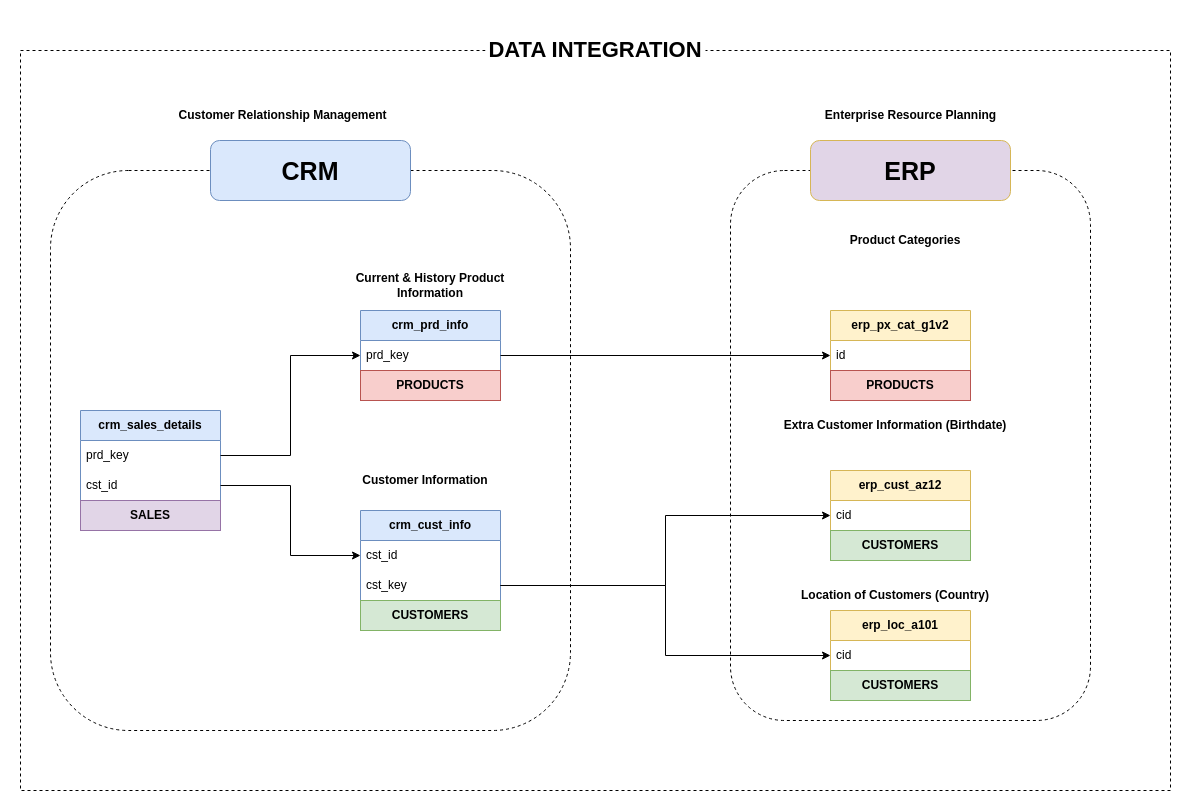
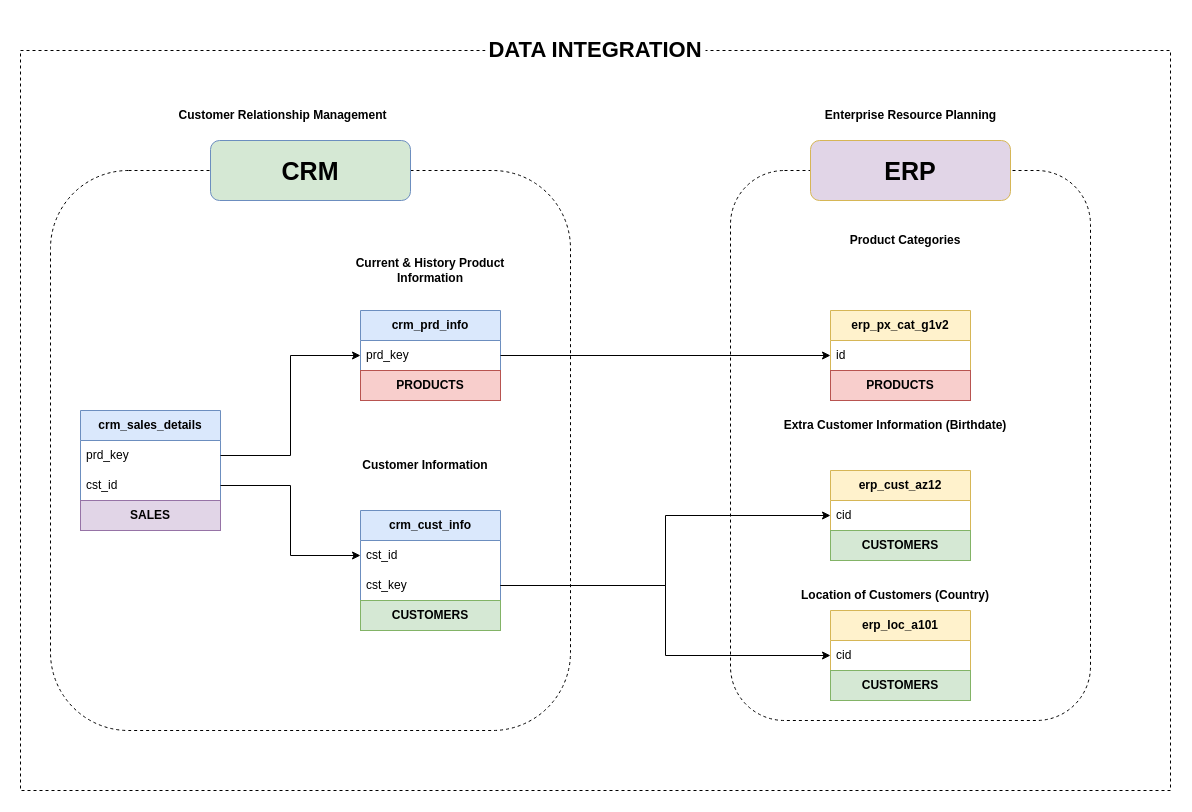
  <mxCell id="0" />
  <mxCell id="1" parent="0" />
  <mxCell id="2" value="" style="rounded=1;whiteSpace=wrap;html=1;fillColor=none;dashed=1;" vertex="1" parent="1"><mxGeometry x="50" y="170" width="520" height="560" as="geometry" /></mxCell>
  <mxCell id="3" value="" style="rounded=1;whiteSpace=wrap;html=1;fillColor=none;dashed=1;" vertex="1" parent="1"><mxGeometry x="730" y="170" width="360" height="550" as="geometry" /></mxCell>
- <mxCell id="4" value="&lt;font style=&quot;font-size: 25px;&quot;&gt;&lt;b&gt;CRM&lt;/b&gt;&lt;/font&gt;" style="rounded=1;whiteSpace=wrap;html=1;fillColor=#dae8fc;strokeColor=#6c8ebf;" vertex="1" parent="1"><mxGeometry x="210" y="140" width="200" height="60" as="geometry" /></mxCell>
+ <mxCell id="4" value="&lt;font style=&quot;font-size: 25px;&quot;&gt;&lt;b&gt;CRM&lt;/b&gt;&lt;/font&gt;" style="rounded=1;whiteSpace=wrap;html=1;fillColor=#d5e8d4;strokeColor=#6c8ebf;" vertex="1" parent="1"><mxGeometry x="210" y="140" width="200" height="60" as="geometry" /></mxCell>
  <mxCell id="5" value="&lt;font style=&quot;font-size: 25px;&quot;&gt;&lt;b&gt;ERP&lt;/b&gt;&lt;/font&gt;" style="rounded=1;whiteSpace=wrap;html=1;fillColor=#e1d5e7;strokeColor=#d6b656;" vertex="1" parent="1"><mxGeometry x="810" y="140" width="200" height="60" as="geometry" /></mxCell>
  <mxCell id="6" value="crm_sales_details" style="swimlane;fontStyle=1;childLayout=stackLayout;horizontal=1;startSize=30;horizontalStack=0;resizeParent=1;resizeParentMax=0;resizeLast=0;collapsible=1;marginBottom=0;whiteSpace=wrap;html=1;fillColor=#dae8fc;strokeColor=#6c8ebf;" vertex="1" parent="1"><mxGeometry x="80" y="410" width="140" height="120" as="geometry" /></mxCell>
  <mxCell id="7" value="prd_key" style="text;strokeColor=none;fillColor=none;align=left;verticalAlign=middle;spacingLeft=4;spacingRight=4;overflow=hidden;points=[[0,0.5],[1,0.5]];portConstraint=eastwest;rotatable=0;whiteSpace=wrap;html=1;" vertex="1" parent="6"><mxGeometry y="30" width="140" height="30" as="geometry" /></mxCell>
  <mxCell id="8" value="cst_id" style="text;strokeColor=none;fillColor=none;align=left;verticalAlign=middle;spacingLeft=4;spacingRight=4;overflow=hidden;points=[[0,0.5],[1,0.5]];portConstraint=eastwest;rotatable=0;whiteSpace=wrap;html=1;" vertex="1" parent="6"><mxGeometry y="60" width="140" height="30" as="geometry" /></mxCell>
  <mxCell id="9" value="SALES" style="rounded=0;whiteSpace=wrap;html=1;fillColor=#e1d5e7;strokeColor=#9673a6;fontStyle=1" vertex="1" parent="6"><mxGeometry y="90" width="140" height="30" as="geometry" /></mxCell>
  <mxCell id="10" value="Customer Relationship Management" style="text;html=1;align=center;verticalAlign=middle;whiteSpace=wrap;rounded=0;fontStyle=1" vertex="1" parent="1"><mxGeometry x="175" y="100" width="215" height="30" as="geometry" /></mxCell>
  <mxCell id="11" value="crm_prd_info" style="swimlane;fontStyle=1;childLayout=stackLayout;horizontal=1;startSize=30;horizontalStack=0;resizeParent=1;resizeParentMax=0;resizeLast=0;collapsible=1;marginBottom=0;whiteSpace=wrap;html=1;fillColor=#dae8fc;strokeColor=#6c8ebf;" vertex="1" parent="1"><mxGeometry x="360" y="310" width="140" height="90" as="geometry" /></mxCell>
  <mxCell id="12" value="prd_key" style="text;strokeColor=none;fillColor=none;align=left;verticalAlign=middle;spacingLeft=4;spacingRight=4;overflow=hidden;points=[[0,0.5],[1,0.5]];portConstraint=eastwest;rotatable=0;whiteSpace=wrap;html=1;" vertex="1" parent="11"><mxGeometry y="30" width="140" height="30" as="geometry" /></mxCell>
  <mxCell id="13" value="PRODUCTS" style="rounded=0;whiteSpace=wrap;html=1;fillColor=#f8cecc;strokeColor=#b85450;fontStyle=1" vertex="1" parent="11"><mxGeometry y="60" width="140" height="30" as="geometry" /></mxCell>
  <mxCell id="14" value="crm_cust_info" style="swimlane;fontStyle=1;childLayout=stackLayout;horizontal=1;startSize=30;horizontalStack=0;resizeParent=1;resizeParentMax=0;resizeLast=0;collapsible=1;marginBottom=0;whiteSpace=wrap;html=1;fillColor=#dae8fc;strokeColor=#6c8ebf;" vertex="1" parent="1"><mxGeometry x="360" y="510" width="140" height="90" as="geometry" /></mxCell>
  <mxCell id="15" value="cst_id" style="text;strokeColor=none;fillColor=none;align=left;verticalAlign=middle;spacingLeft=4;spacingRight=4;overflow=hidden;points=[[0,0.5],[1,0.5]];portConstraint=eastwest;rotatable=0;whiteSpace=wrap;html=1;" vertex="1" parent="14"><mxGeometry y="30" width="140" height="30" as="geometry" /></mxCell>
  <mxCell id="16" value="cst_key" style="text;strokeColor=none;fillColor=none;align=left;verticalAlign=middle;spacingLeft=4;spacingRight=4;overflow=hidden;points=[[0,0.5],[1,0.5]];portConstraint=eastwest;rotatable=0;whiteSpace=wrap;html=1;" vertex="1" parent="14"><mxGeometry y="60" width="140" height="30" as="geometry" /></mxCell>
  <mxCell id="17" value="erp_px_cat_g1v2" style="swimlane;fontStyle=1;childLayout=stackLayout;horizontal=1;startSize=30;horizontalStack=0;resizeParent=1;resizeParentMax=0;resizeLast=0;collapsible=1;marginBottom=0;whiteSpace=wrap;html=1;fillColor=#fff2cc;strokeColor=#d6b656;" vertex="1" parent="1"><mxGeometry x="830" y="310" width="140" height="60" as="geometry" /></mxCell>
  <mxCell id="18" value="id" style="text;strokeColor=none;fillColor=none;align=left;verticalAlign=middle;spacingLeft=4;spacingRight=4;overflow=hidden;points=[[0,0.5],[1,0.5]];portConstraint=eastwest;rotatable=0;whiteSpace=wrap;html=1;" vertex="1" parent="17"><mxGeometry y="30" width="140" height="30" as="geometry" /></mxCell>
  <mxCell id="19" value="erp_cust_az12" style="swimlane;fontStyle=1;childLayout=stackLayout;horizontal=1;startSize=30;horizontalStack=0;resizeParent=1;resizeParentMax=0;resizeLast=0;collapsible=1;marginBottom=0;whiteSpace=wrap;html=1;fillColor=#fff2cc;strokeColor=#d6b656;" vertex="1" parent="1"><mxGeometry x="830" y="470" width="140" height="60" as="geometry" /></mxCell>
  <mxCell id="20" value="cid" style="text;strokeColor=none;fillColor=none;align=left;verticalAlign=middle;spacingLeft=4;spacingRight=4;overflow=hidden;points=[[0,0.5],[1,0.5]];portConstraint=eastwest;rotatable=0;whiteSpace=wrap;html=1;" vertex="1" parent="19"><mxGeometry y="30" width="140" height="30" as="geometry" /></mxCell>
  <mxCell id="21" value="erp_loc_a101" style="swimlane;fontStyle=1;childLayout=stackLayout;horizontal=1;startSize=30;horizontalStack=0;resizeParent=1;resizeParentMax=0;resizeLast=0;collapsible=1;marginBottom=0;whiteSpace=wrap;html=1;fillColor=#fff2cc;strokeColor=#d6b656;" vertex="1" parent="1"><mxGeometry x="830" y="610" width="140" height="60" as="geometry" /></mxCell>
  <mxCell id="22" value="cid" style="text;strokeColor=none;fillColor=none;align=left;verticalAlign=middle;spacingLeft=4;spacingRight=4;overflow=hidden;points=[[0,0.5],[1,0.5]];portConstraint=eastwest;rotatable=0;whiteSpace=wrap;html=1;" vertex="1" parent="21"><mxGeometry y="30" width="140" height="30" as="geometry" /></mxCell>
- <mxCell id="23" value="Current &amp;amp; History Product Information" style="text;html=1;align=center;verticalAlign=middle;whiteSpace=wrap;rounded=0;fontStyle=1;" vertex="1" parent="1"><mxGeometry x="345" y="270" width="170" height="30" as="geometry" /></mxCell>
- <mxCell id="24" value="Customer Information" style="text;html=1;align=center;verticalAlign=middle;whiteSpace=wrap;rounded=0;fontStyle=1;" vertex="1" parent="1"><mxGeometry x="340" y="465" width="170" height="30" as="geometry" /></mxCell>
+ <mxCell id="23" value="Current &amp;amp; History Product Information" style="text;html=1;align=center;verticalAlign=middle;whiteSpace=wrap;rounded=0;fontStyle=1;" vertex="1" parent="1"><mxGeometry x="345" y="255" width="170" height="30" as="geometry" /></mxCell>
+ <mxCell id="24" value="Customer Information" style="text;html=1;align=center;verticalAlign=middle;whiteSpace=wrap;rounded=0;fontStyle=1;" vertex="1" parent="1"><mxGeometry x="340" y="450" width="170" height="30" as="geometry" /></mxCell>
  <mxCell id="25" value="Product Categories" style="text;html=1;align=center;verticalAlign=middle;whiteSpace=wrap;rounded=0;fontStyle=1;" vertex="1" parent="1"><mxGeometry x="820" y="225" width="170" height="30" as="geometry" /></mxCell>
  <mxCell id="26" value="Extra Customer Information (Birthdate)" style="text;html=1;align=center;verticalAlign=middle;whiteSpace=wrap;rounded=0;fontStyle=1;" vertex="1" parent="1"><mxGeometry x="780" y="410" width="230" height="30" as="geometry" /></mxCell>
  <mxCell id="27" value="Location of Customers (Country)" style="text;html=1;align=center;verticalAlign=middle;whiteSpace=wrap;rounded=0;fontStyle=1;" vertex="1" parent="1"><mxGeometry x="780" y="580" width="230" height="30" as="geometry" /></mxCell>
  <mxCell id="28" value="PRODUCTS" style="rounded=0;whiteSpace=wrap;html=1;fillColor=#f8cecc;strokeColor=#b85450;fontStyle=1" vertex="1" parent="1"><mxGeometry x="830" y="370" width="140" height="30" as="geometry" /></mxCell>
  <mxCell id="29" value="CUSTOMERS" style="rounded=0;whiteSpace=wrap;html=1;fillColor=#d5e8d4;strokeColor=#82b366;fontStyle=1" vertex="1" parent="1"><mxGeometry x="360" y="600" width="140" height="30" as="geometry" /></mxCell>
  <mxCell id="30" value="CUSTOMERS" style="rounded=0;whiteSpace=wrap;html=1;fillColor=#d5e8d4;strokeColor=#82b366;fontStyle=1" vertex="1" parent="1"><mxGeometry x="830" y="530" width="140" height="30" as="geometry" /></mxCell>
  <mxCell id="31" value="CUSTOMERS" style="rounded=0;whiteSpace=wrap;html=1;fillColor=#d5e8d4;strokeColor=#82b366;fontStyle=1" vertex="1" parent="1"><mxGeometry x="830" y="670" width="140" height="30" as="geometry" /></mxCell>
  <mxCell id="32" style="edgeStyle=orthogonalEdgeStyle;rounded=0;orthogonalLoop=1;jettySize=auto;html=1;exitX=1;exitY=0.5;exitDx=0;exitDy=0;entryX=0;entryY=0.5;entryDx=0;entryDy=0;" edge="1" parent="1" source="7" target="12"><mxGeometry relative="1" as="geometry" /></mxCell>
  <mxCell id="33" style="edgeStyle=orthogonalEdgeStyle;rounded=0;orthogonalLoop=1;jettySize=auto;html=1;entryX=0;entryY=0.5;entryDx=0;entryDy=0;" edge="1" parent="1" source="8" target="15"><mxGeometry relative="1" as="geometry" /></mxCell>
  <mxCell id="34" style="edgeStyle=orthogonalEdgeStyle;rounded=0;orthogonalLoop=1;jettySize=auto;html=1;exitX=1;exitY=0.5;exitDx=0;exitDy=0;entryX=0;entryY=0.5;entryDx=0;entryDy=0;" edge="1" parent="1" source="12" target="18"><mxGeometry relative="1" as="geometry" /></mxCell>
  <mxCell id="35" style="edgeStyle=orthogonalEdgeStyle;rounded=0;orthogonalLoop=1;jettySize=auto;html=1;exitX=1;exitY=0.5;exitDx=0;exitDy=0;entryX=0;entryY=0.5;entryDx=0;entryDy=0;" edge="1" parent="1" source="16" target="20"><mxGeometry relative="1" as="geometry" /></mxCell>
  <mxCell id="36" style="edgeStyle=orthogonalEdgeStyle;rounded=0;orthogonalLoop=1;jettySize=auto;html=1;entryX=0;entryY=0.5;entryDx=0;entryDy=0;" edge="1" parent="1" source="16" target="22"><mxGeometry relative="1" as="geometry" /></mxCell>
  <mxCell id="37" value="Enterprise Resource Planning" style="text;html=1;align=center;verticalAlign=middle;whiteSpace=wrap;rounded=0;fontStyle=1" vertex="1" parent="1"><mxGeometry x="802.5" y="100" width="215" height="30" as="geometry" /></mxCell>
  <mxCell id="38" value="" style="rounded=0;whiteSpace=wrap;html=1;fillColor=none;dashed=1;" vertex="1" parent="1"><mxGeometry x="20" y="50" width="1150" height="740" as="geometry" /></mxCell>
  <mxCell id="39" value="&lt;b&gt;&lt;font style=&quot;font-size: 22px;&quot;&gt;DATA INTEGRATION&lt;/font&gt;&lt;/b&gt;" style="rounded=1;whiteSpace=wrap;html=1;strokeColor=none;fillColor=default;" vertex="1" parent="1"><mxGeometry x="485" y="20" width="220" height="60" as="geometry" /></mxCell>
